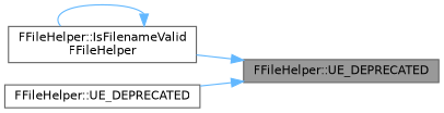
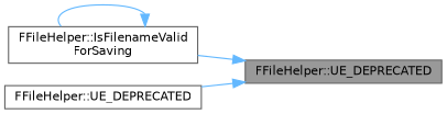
  digraph {
    rankdir=RL
    node [color=grey40 fillcolor=white fontname=Helvetica fontsize=10 shape=box style=filled]
    edge [color=steelblue1 dir=back fontname=Helvetica fontsize=10 labelfontname=Helvetica labelfontsize=10 style=solid]
    n1 [color=gray40 fillcolor=grey60 fontcolor=black height=0.2 label="FFileHelper::UE_DEPRECATED" width=0.4]
-   n2 [height=0.2 label="FFileHelper::IsFilenameValid\lFFileHelper" width=0.4]
+   n2 [height=0.2 label="FFileHelper::IsFilenameValid\lForSaving" width=0.4]
    n3 [height=0.2 label="FFileHelper::UE_DEPRECATED" width=0.4]
    n1 -> n2
    n1 -> n3
    n2 -> n2
  }
